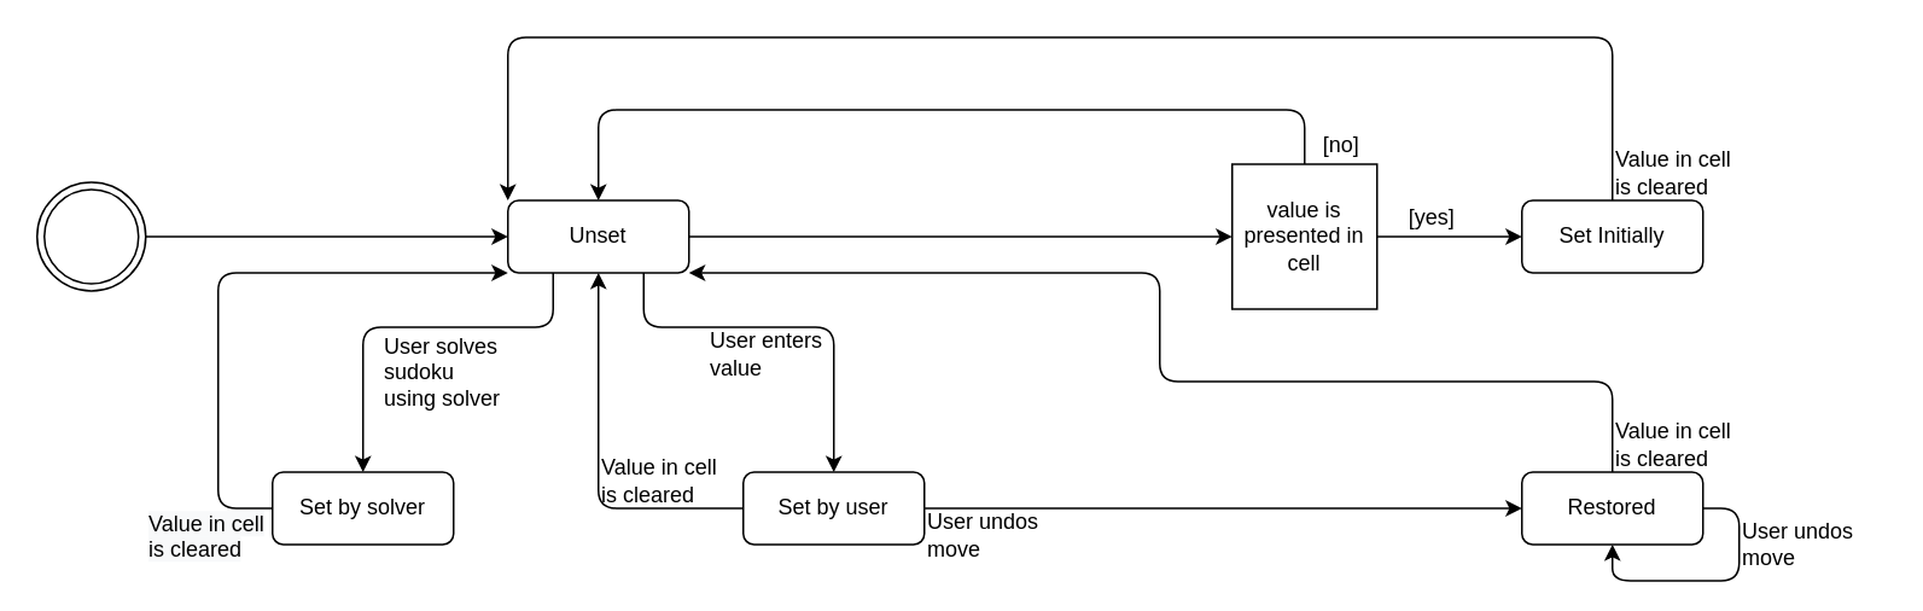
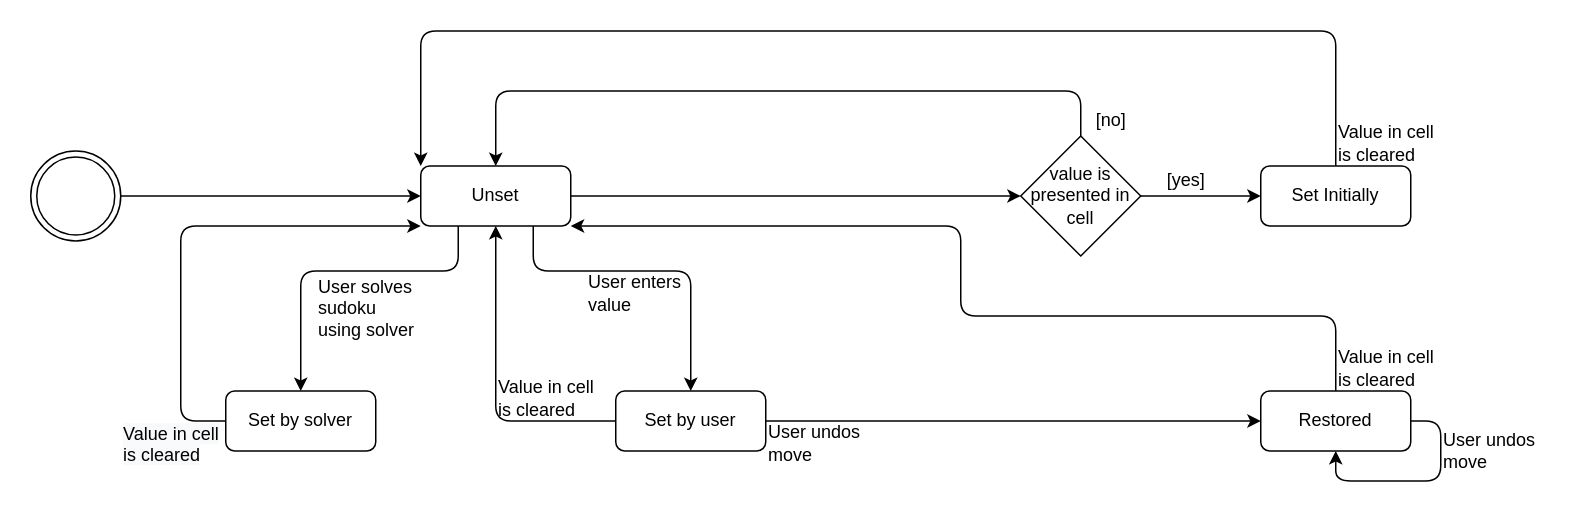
  <mxCell id="0" />
  <mxCell id="1" parent="0" />
  <mxCell id="2" value="" style="edgeStyle=orthogonalEdgeStyle;rounded=0;orthogonalLoop=1;jettySize=auto;html=1;entryX=0;entryY=0.5;entryDx=0;entryDy=0;" parent="1" source="3" target="6" edge="1"><mxGeometry relative="1" as="geometry"><mxPoint x="270" y="130" as="targetPoint" /></mxGeometry></mxCell>
  <mxCell id="3" value="" style="ellipse;shape=doubleEllipse;html=1;dashed=0;whitespace=wrap;aspect=fixed;" parent="1" vertex="1"><mxGeometry x="20" y="100" width="60" height="60" as="geometry" /></mxCell>
  <mxCell id="4" value="" style="edgeStyle=orthogonalEdgeStyle;rounded=0;orthogonalLoop=1;jettySize=auto;html=1;entryX=0;entryY=0.5;entryDx=0;entryDy=0;" parent="1" source="6" target="9" edge="1"><mxGeometry relative="1" as="geometry"><mxPoint x="460" y="130" as="targetPoint" /></mxGeometry></mxCell>
  <mxCell id="5" value="" style="edgeStyle=orthogonalEdgeStyle;rounded=1;orthogonalLoop=1;jettySize=auto;html=1;entryX=0.5;entryY=0;entryDx=0;entryDy=0;exitX=0.25;exitY=1;exitDx=0;exitDy=0;" parent="1" source="6" target="16" edge="1"><mxGeometry relative="1" as="geometry"><mxPoint x="330" y="230" as="targetPoint" /><Array as="points"><mxPoint x="305" y="180" /><mxPoint x="200" y="180" /></Array></mxGeometry></mxCell>
  <mxCell id="6" value="Unset" style="shape=rect;rounded=1;html=1;whiteSpace=wrap;align=center;" parent="1" vertex="1"><mxGeometry x="280" y="110" width="100" height="40" as="geometry" /></mxCell>
  <mxCell id="7" value="" style="edgeStyle=orthogonalEdgeStyle;rounded=0;orthogonalLoop=1;jettySize=auto;html=1;entryX=0;entryY=0.5;entryDx=0;entryDy=0;" parent="1" source="9" target="12" edge="1"><mxGeometry relative="1" as="geometry"><mxPoint x="720" y="250" as="targetPoint" /></mxGeometry></mxCell>
  <mxCell id="8" value="" style="edgeStyle=orthogonalEdgeStyle;rounded=1;orthogonalLoop=1;jettySize=auto;html=1;entryX=0.5;entryY=0;entryDx=0;entryDy=0;" parent="1" source="9" target="6" edge="1"><mxGeometry relative="1" as="geometry"><mxPoint x="600" y="10" as="targetPoint" /><Array as="points"><mxPoint x="720" y="60" /><mxPoint x="330" y="60" /></Array></mxGeometry></mxCell>
- <mxCell id="9" value="value is presented in cell" style="whiteSpace=wrap;html=1;rounded=0;" parent="1" vertex="1"><mxGeometry x="680" y="90" width="80" height="80" as="geometry" /></mxCell>
+ <mxCell id="9" value="value is presented in cell" style="rhombus;whiteSpace=wrap;html=1;" parent="1" vertex="1"><mxGeometry x="680" y="90" width="80" height="80" as="geometry" /></mxCell>
  <mxCell id="10" value="" style="edgeStyle=orthogonalEdgeStyle;rounded=1;orthogonalLoop=1;jettySize=auto;html=1;entryX=0;entryY=0;entryDx=0;entryDy=0;" parent="1" source="12" target="6" edge="1"><mxGeometry relative="1" as="geometry"><mxPoint x="890" y="30" as="targetPoint" /><Array as="points"><mxPoint x="890" y="20" /><mxPoint x="280" y="20" /></Array></mxGeometry></mxCell>
  <mxCell id="11" value="" style="edgeStyle=orthogonalEdgeStyle;rounded=1;orthogonalLoop=1;jettySize=auto;html=1;entryX=0;entryY=0.5;entryDx=0;entryDy=0;exitX=1;exitY=0.5;exitDx=0;exitDy=0;" parent="1" source="19" target="24" edge="1"><mxGeometry relative="1" as="geometry"><mxPoint x="890" y="230" as="targetPoint" /><mxPoint x="650" y="260" as="sourcePoint" /><Array as="points" /></mxGeometry></mxCell>
  <mxCell id="12" value="Set Initially" style="shape=rect;rounded=1;html=1;whiteSpace=wrap;align=center;" parent="1" vertex="1"><mxGeometry x="840" y="110" width="100" height="40" as="geometry" /></mxCell>
  <mxCell id="13" value="[yes]" style="text;html=1;align=center;verticalAlign=middle;resizable=0;points=[];autosize=1;" parent="1" vertex="1"><mxGeometry x="770" y="110" width="40" height="20" as="geometry" /></mxCell>
  <mxCell id="14" value="[no]" style="text;html=1;align=center;verticalAlign=middle;resizable=0;points=[];autosize=1;" parent="1" vertex="1"><mxGeometry x="720" y="70" width="40" height="20" as="geometry" /></mxCell>
  <mxCell id="15" value="" style="edgeStyle=orthogonalEdgeStyle;rounded=1;orthogonalLoop=1;jettySize=auto;html=1;exitX=0;exitY=0.5;exitDx=0;exitDy=0;entryX=0;entryY=1;entryDx=0;entryDy=0;" parent="1" source="16" target="6" edge="1"><mxGeometry relative="1" as="geometry"><mxPoint x="120" y="130" as="targetPoint" /><Array as="points"><mxPoint x="120" y="280" /><mxPoint x="120" y="150" /></Array></mxGeometry></mxCell>
  <mxCell id="16" value="Set by solver" style="shape=rect;rounded=1;html=1;whiteSpace=wrap;align=center;" parent="1" vertex="1"><mxGeometry x="150" y="260" width="100" height="40" as="geometry" /></mxCell>
  <mxCell id="17" value="User solves &lt;br&gt;sudoku &lt;br&gt;using solver" style="text;html=1;align=left;verticalAlign=middle;resizable=0;points=[];autosize=1;" parent="1" vertex="1"><mxGeometry x="210" y="180" width="80" height="50" as="geometry" /></mxCell>
  <mxCell id="18" value="" style="edgeStyle=orthogonalEdgeStyle;rounded=1;orthogonalLoop=1;jettySize=auto;html=1;entryX=0.5;entryY=1;entryDx=0;entryDy=0;exitX=0;exitY=0.5;exitDx=0;exitDy=0;" parent="1" source="19" target="6" edge="1"><mxGeometry relative="1" as="geometry"><mxPoint x="200" y="340" as="targetPoint" /><Array as="points"><mxPoint x="330" y="280" /></Array></mxGeometry></mxCell>
  <mxCell id="19" value="Set by user" style="shape=rect;rounded=1;html=1;whiteSpace=wrap;align=center;" parent="1" vertex="1"><mxGeometry x="410" y="260" width="100" height="40" as="geometry" /></mxCell>
  <mxCell id="20" value="" style="edgeStyle=orthogonalEdgeStyle;rounded=1;orthogonalLoop=1;jettySize=auto;html=1;entryX=0.5;entryY=0;entryDx=0;entryDy=0;exitX=0.75;exitY=1;exitDx=0;exitDy=0;" parent="1" source="6" target="19" edge="1"><mxGeometry relative="1" as="geometry"><mxPoint x="340" y="160" as="sourcePoint" /><mxPoint x="210" y="260" as="targetPoint" /><Array as="points"><mxPoint x="355" y="180" /><mxPoint x="460" y="180" /></Array></mxGeometry></mxCell>
  <mxCell id="21" value="User enters&lt;br&gt;value" style="text;html=1;align=left;verticalAlign=middle;resizable=0;points=[];autosize=1;" parent="1" vertex="1"><mxGeometry x="390" y="180" width="80" height="30" as="geometry" /></mxCell>
  <mxCell id="22" value="" style="edgeStyle=orthogonalEdgeStyle;rounded=1;orthogonalLoop=1;jettySize=auto;html=1;entryX=0.5;entryY=1;entryDx=0;entryDy=0;exitX=1;exitY=0.5;exitDx=0;exitDy=0;" parent="1" source="24" target="24" edge="1"><mxGeometry relative="1" as="geometry"><mxPoint x="1020" y="280" as="targetPoint" /></mxGeometry></mxCell>
  <mxCell id="23" value="" style="edgeStyle=orthogonalEdgeStyle;rounded=1;orthogonalLoop=1;jettySize=auto;html=1;entryX=1;entryY=1;entryDx=0;entryDy=0;strokeColor=#000000;" edge="1" parent="1" source="24" target="6"><mxGeometry relative="1" as="geometry"><mxPoint x="890" y="180" as="targetPoint" /><Array as="points"><mxPoint x="890" y="210" /><mxPoint x="640" y="210" /><mxPoint x="640" y="150" /></Array></mxGeometry></mxCell>
  <mxCell id="24" value="Restored" style="shape=rect;rounded=1;html=1;whiteSpace=wrap;align=center;" parent="1" vertex="1"><mxGeometry x="840" y="260" width="100" height="40" as="geometry" /></mxCell>
  <mxCell id="25" value="&lt;span style=&quot;font-family: &amp;#34;helvetica&amp;#34;&quot;&gt;Value in cell&lt;/span&gt;&lt;br style=&quot;font-family: &amp;#34;helvetica&amp;#34;&quot;&gt;&lt;span style=&quot;font-family: &amp;#34;helvetica&amp;#34;&quot;&gt;is cleared&lt;/span&gt;" style="text;html=1;align=left;verticalAlign=middle;resizable=0;points=[];autosize=1;" parent="1" vertex="1"><mxGeometry x="330" y="250" width="80" height="30" as="geometry" /></mxCell>
  <mxCell id="26" value="&lt;span style=&quot;color: rgb(0 , 0 , 0) ; font-family: &amp;#34;helvetica&amp;#34; ; font-size: 12px ; font-style: normal ; font-weight: 400 ; letter-spacing: normal ; text-align: left ; text-indent: 0px ; text-transform: none ; word-spacing: 0px ; background-color: rgb(248 , 249 , 250) ; float: none ; display: inline&quot;&gt;Value in cell&lt;br&gt;is cleared&lt;br&gt;&lt;/span&gt;" style="text;whiteSpace=wrap;html=1;" parent="1" vertex="1"><mxGeometry x="80" y="275" width="90" height="40" as="geometry" /></mxCell>
  <mxCell id="27" value="User undos&lt;br&gt;move" style="text;html=1;align=left;verticalAlign=middle;resizable=0;points=[];autosize=1;" parent="1" vertex="1"><mxGeometry x="510" y="280" width="80" height="30" as="geometry" /></mxCell>
  <mxCell id="28" value="User undos&lt;br&gt;move" style="text;html=1;align=left;verticalAlign=middle;resizable=0;points=[];autosize=1;" parent="1" vertex="1"><mxGeometry x="960" y="285" width="80" height="30" as="geometry" /></mxCell>
  <mxCell id="29" value="&lt;span style=&quot;font-family: &amp;#34;helvetica&amp;#34;&quot;&gt;Value in cell&lt;/span&gt;&lt;br style=&quot;font-family: &amp;#34;helvetica&amp;#34;&quot;&gt;&lt;span style=&quot;font-family: &amp;#34;helvetica&amp;#34;&quot;&gt;is cleared&lt;/span&gt;" style="text;html=1;align=left;verticalAlign=middle;resizable=0;points=[];autosize=1;" vertex="1" parent="1"><mxGeometry x="890" y="80" width="80" height="30" as="geometry" /></mxCell>
  <mxCell id="30" value="&lt;span style=&quot;font-family: &amp;#34;helvetica&amp;#34;&quot;&gt;Value in cell&lt;/span&gt;&lt;br style=&quot;font-family: &amp;#34;helvetica&amp;#34;&quot;&gt;&lt;span style=&quot;font-family: &amp;#34;helvetica&amp;#34;&quot;&gt;is cleared&lt;/span&gt;" style="text;html=1;align=left;verticalAlign=middle;resizable=0;points=[];autosize=1;" vertex="1" parent="1"><mxGeometry x="890" y="230" width="80" height="30" as="geometry" /></mxCell>
